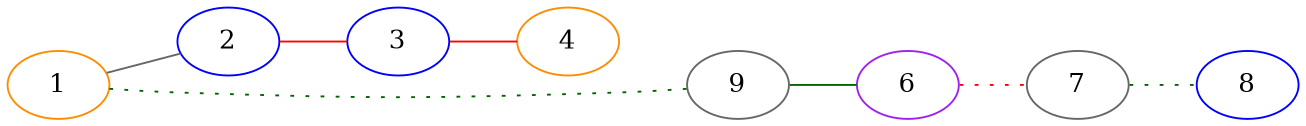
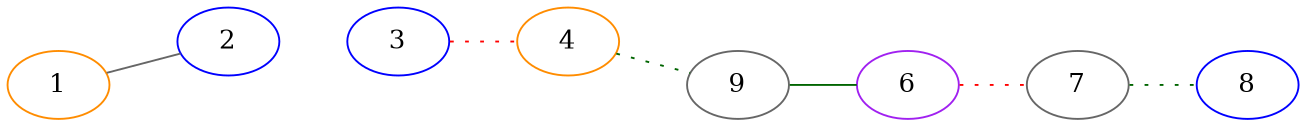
  graph {
    code="2,3,4,5,6,7"
    rankdir=LR
    node [color=blue]
    edge [color=red style=dotted]
    n1 [color=darkorange label=1]
    n2 [label=2]
    n3 [label=3]
    n4 [color=darkorange label=4]
    n5 [color=gray40 label=9]
    n6 [color=purple label=6]
    n7 [color=gray40 label=7]
    n8 [label=8]
    n1 -- n2 [color=gray40 style=solid]
-   n2 -- n3 [style=solid]
-   n3 -- n4 [style=solid]
-   n1 -- n5 [color=darkgreen]
+   n3 -- n4
+   n4 -- n5 [color=darkgreen]
    n5 -- n6 [color=darkgreen style=solid]
    n6 -- n7
    n7 -- n8 [color=darkgreen]
  }
